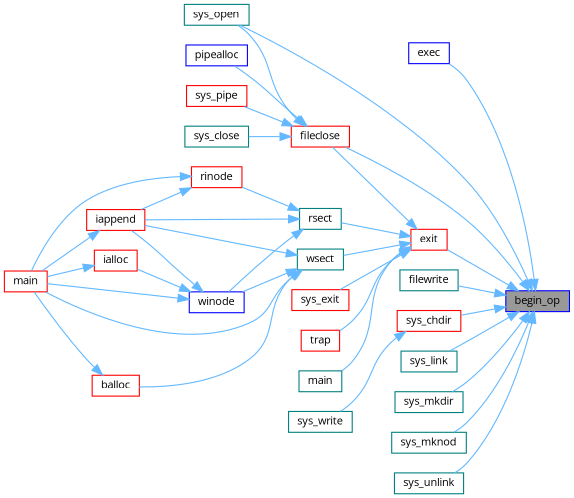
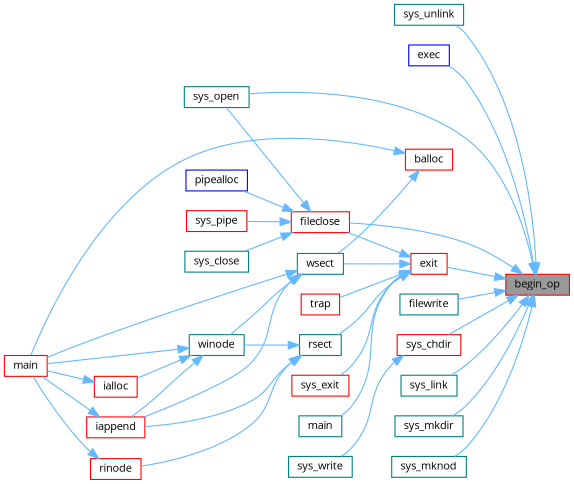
  digraph {
    fontname="Open Sans"
    rankdir=RL
    node [color=red fillcolor=white fontname="Open Sans" fontsize=10 shape=box style=filled]
    edge [color=steelblue1 dir=back fontname="Open Sans" fontsize=10 labelfontname=Helvetica labelfontsize=10 style=solid]
-   n1 [color=blue fillcolor=grey60 fontcolor=black height=0.2 label=begin_op width=0.4]
+   n1 [fillcolor=grey60 fontcolor=black height=0.2 label=begin_op width=0.4]
    n2 [color=blue height=0.2 label=exec width=0.4]
    n3 [height=0.2 label=exit width=0.4]
    n4 [height=0.2 label=fileclose width=0.4]
    n5 [color=teal height=0.2 label=sys_open width=0.4]
    n6 [color=teal height=0.2 label=filewrite width=0.4]
    n7 [height=0.2 label=sys_chdir width=0.4]
    n8 [color=teal height=0.2 label=sys_link width=0.4]
    n9 [color=teal height=0.2 label=sys_mkdir width=0.4]
    n10 [color=teal height=0.2 label=sys_mknod width=0.4]
    n11 [color=teal height=0.2 label=sys_unlink width=0.4]
    n12 [color=teal height=0.2 label=main width=0.4]
    n13 [color=teal height=0.2 label=rsect width=0.4]
    n14 [height=0.2 label=sys_exit width=0.4]
    n15 [height=0.2 label=trap width=0.4]
    n16 [color=teal height=0.2 label=wsect width=0.4]
    n17 [color=blue height=0.2 label=pipealloc width=0.4]
    n18 [height=0.2 label=sys_pipe width=0.4]
    n19 [color=teal height=0.2 label=sys_close width=0.4]
    n20 [color=teal height=0.2 label=sys_write width=0.4]
    n21 [height=0.2 label=iappend width=0.4]
    n22 [height=0.2 label=rinode width=0.4]
-   n23 [color=blue height=0.2 label=winode width=0.4]
+   n23 [color=teal height=0.2 label=winode width=0.4]
    n24 [height=0.2 label=main width=0.4]
    n25 [height=0.2 label=balloc width=0.4]
    n26 [height=0.2 label=ialloc width=0.4]
    n1 -> n2
    n1 -> n3
    n1 -> n4
    n1 -> n5
    n1 -> n6
    n1 -> n7
    n1 -> n8
    n1 -> n9
    n1 -> n10
    n1 -> n11
    n3 -> n4
    n3 -> n12
    n3 -> n13
    n3 -> n14
    n3 -> n15
    n3 -> n16
    n4 -> n5
    n4 -> n17
    n4 -> n18
    n4 -> n19
    n7 -> n20
    n13 -> n21
    n13 -> n22
    n13 -> n23
    n16 -> n21
    n16 -> n23
    n16 -> n24
-   n16 -> n25
+   n25 -> n16
    n21 -> n24
-   n22 -> n21
    n22 -> n24
    n23 -> n21
    n23 -> n24
    n23 -> n26
    n25 -> n24
    n26 -> n24
  }
